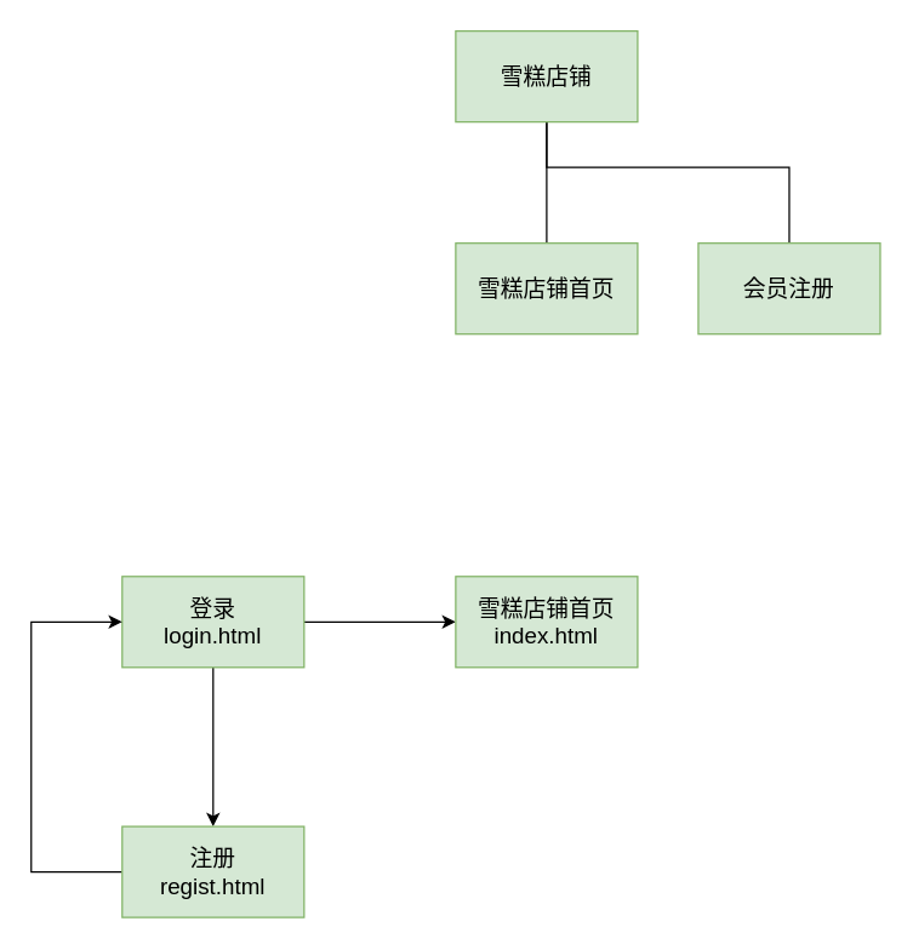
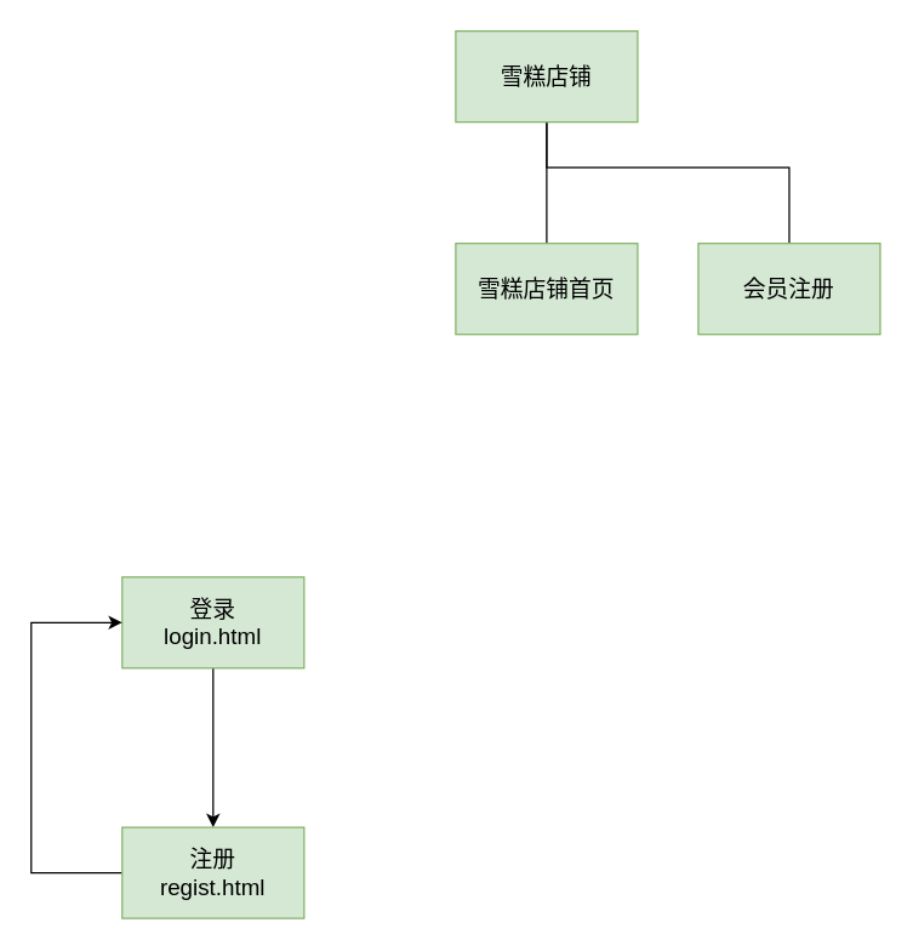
  <mxCell id="0" />
  <mxCell id="1" parent="0" />
  <mxCell id="2" style="edgeStyle=none;rounded=0;orthogonalLoop=1;jettySize=auto;html=1;exitX=0.5;exitY=1;exitDx=0;exitDy=0;entryX=0.5;entryY=0;entryDx=0;entryDy=0;fontSize=15;endArrow=none;endFill=0;" edge="1" parent="1" source="4" target="5"><mxGeometry relative="1" as="geometry" /></mxCell>
  <mxCell id="3" style="edgeStyle=none;rounded=0;orthogonalLoop=1;jettySize=auto;html=1;exitX=0.5;exitY=1;exitDx=0;exitDy=0;entryX=0.5;entryY=0;entryDx=0;entryDy=0;fontSize=15;endArrow=none;endFill=0;" edge="1" parent="1" source="4" target="6"><mxGeometry relative="1" as="geometry"><Array as="points"><mxPoint x="360" y="110" /><mxPoint x="520" y="110" /></Array></mxGeometry></mxCell>
  <mxCell id="4" value="&lt;font style=&quot;font-size: 15px;&quot;&gt;雪糕店铺&lt;/font&gt;" style="rounded=0;whiteSpace=wrap;html=1;fillColor=#d5e8d4;strokeColor=#82b366;" vertex="1" parent="1"><mxGeometry x="300" y="20" width="120" height="60" as="geometry" /></mxCell>
  <mxCell id="5" value="&lt;font style=&quot;font-size: 15px;&quot;&gt;雪糕店铺首页&lt;/font&gt;" style="rounded=0;whiteSpace=wrap;html=1;fillColor=#d5e8d4;strokeColor=#82b366;" vertex="1" parent="1"><mxGeometry x="300" y="160" width="120" height="60" as="geometry" /></mxCell>
  <mxCell id="6" value="&lt;font style=&quot;font-size: 15px;&quot;&gt;会员注册&lt;/font&gt;" style="rounded=0;whiteSpace=wrap;html=1;fillColor=#d5e8d4;strokeColor=#82b366;" vertex="1" parent="1"><mxGeometry x="460" y="160" width="120" height="60" as="geometry" /></mxCell>
- <mxCell id="7" style="edgeStyle=none;rounded=0;orthogonalLoop=1;jettySize=auto;html=1;exitX=1;exitY=0.5;exitDx=0;exitDy=0;entryX=0;entryY=0.5;entryDx=0;entryDy=0;fontSize=15;endArrow=classic;endFill=1;" edge="1" parent="1" source="9" target="10"><mxGeometry relative="1" as="geometry" /></mxCell>
  <mxCell id="8" style="edgeStyle=none;rounded=0;orthogonalLoop=1;jettySize=auto;html=1;exitX=0.5;exitY=1;exitDx=0;exitDy=0;fontSize=15;endArrow=classic;endFill=1;" edge="1" parent="1" source="9" target="12"><mxGeometry relative="1" as="geometry" /></mxCell>
  <mxCell id="9" value="登录&lt;br&gt;login.html" style="rounded=0;whiteSpace=wrap;html=1;fontSize=15;fillColor=#d5e8d4;strokeColor=#82b366;" vertex="1" parent="1"><mxGeometry x="80" y="380" width="120" height="60" as="geometry" /></mxCell>
- <mxCell id="10" value="雪糕店铺首页&lt;br&gt;index.html" style="rounded=0;whiteSpace=wrap;html=1;fontSize=15;fillColor=#d5e8d4;strokeColor=#82b366;" vertex="1" parent="1"><mxGeometry x="300" y="380" width="120" height="60" as="geometry" /></mxCell>
  <mxCell id="11" style="edgeStyle=none;rounded=0;orthogonalLoop=1;jettySize=auto;html=1;exitX=0;exitY=0.5;exitDx=0;exitDy=0;entryX=0;entryY=0.5;entryDx=0;entryDy=0;fontSize=15;endArrow=classic;endFill=1;" edge="1" parent="1" source="12" target="9"><mxGeometry relative="1" as="geometry"><Array as="points"><mxPoint x="20" y="575" /><mxPoint x="20" y="410" /></Array></mxGeometry></mxCell>
  <mxCell id="12" value="注册&lt;br&gt;regist.html" style="rounded=0;whiteSpace=wrap;html=1;fontSize=15;fillColor=#d5e8d4;strokeColor=#82b366;" vertex="1" parent="1"><mxGeometry x="80" y="545" width="120" height="60" as="geometry" /></mxCell>
